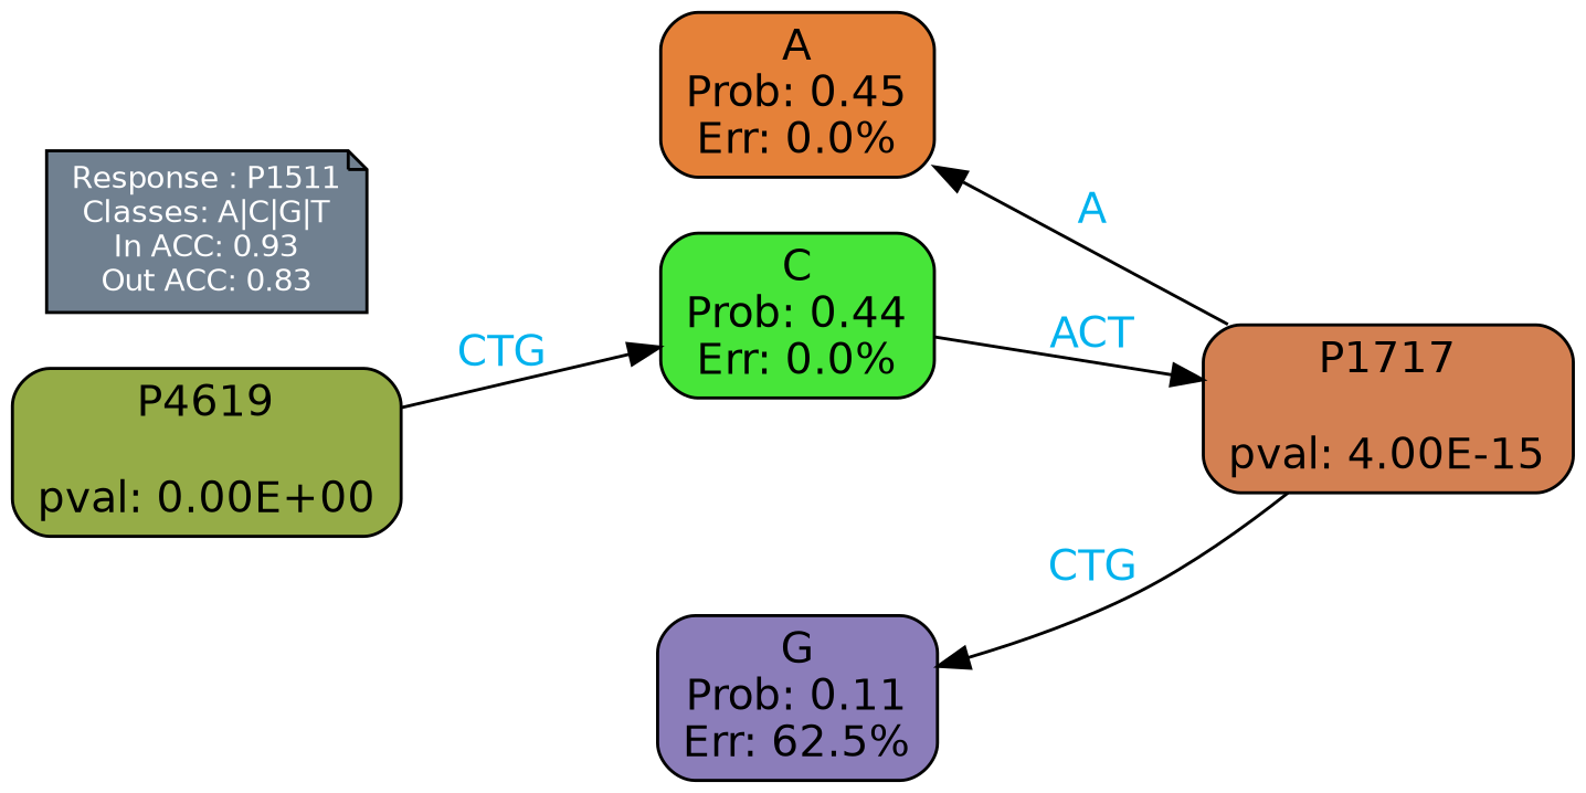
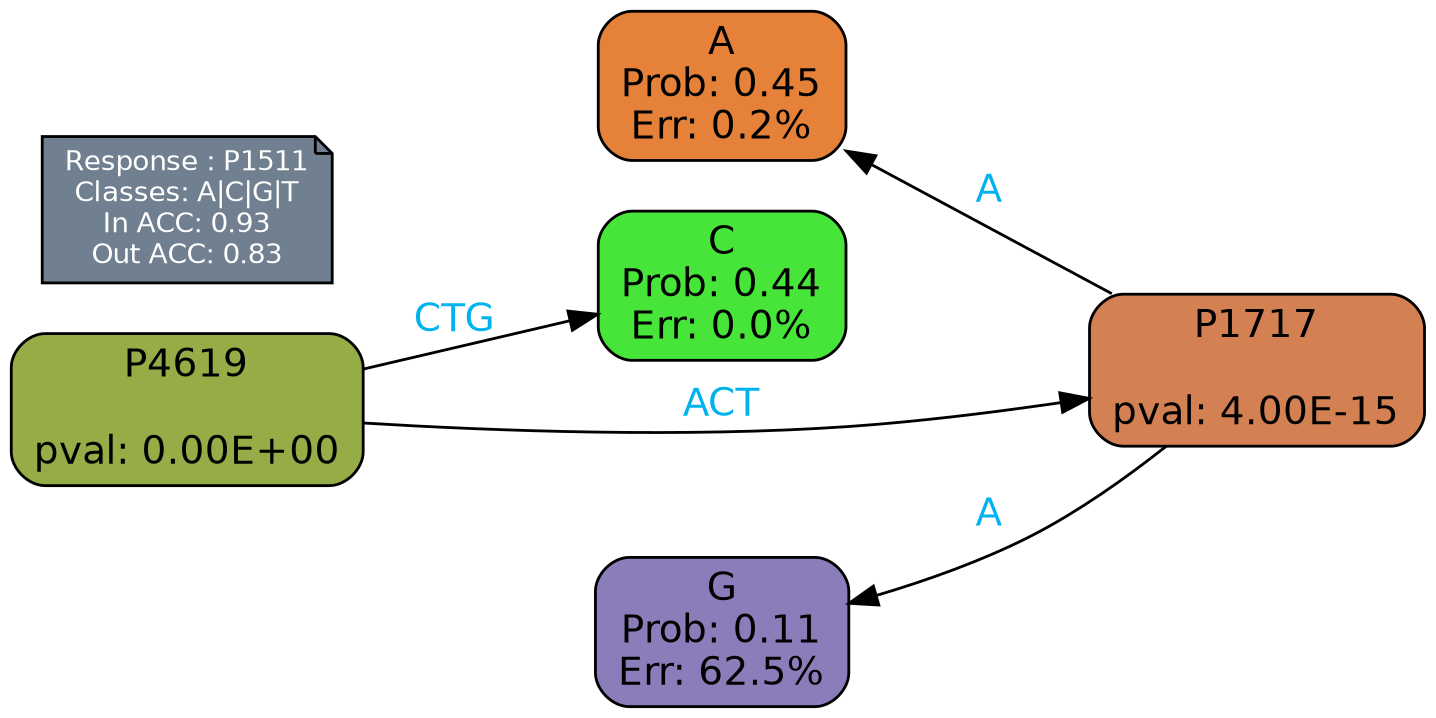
  digraph {
    rankdir=LR
    ranksep=equally
    splines=polylines
    node [color=black fontname=helvetica shape=box style="filled, rounded"]
    edge [fontcolor=deepskyblue2 fontname=helvetica]
-   n1 [fillcolor="#e58139" label="A\nProb: 0.45\nErr: 0.0%"]
+   n1 [fillcolor="#e58139" label="A\nProb: 0.45\nErr: 0.2%"]
    n2 [fillcolor="#8b7dba" label="G\nProb: 0.11\nErr: 62.5%"]
    n3 [fillcolor="#47e539" label="C\nProb: 0.44\nErr: 0.0%"]
    n4 [align=left fillcolor=slategray fontcolor=white fontsize=10 label="Response : P1511\nClasses: A|C|G|T\nIn ACC: 0.93\nOut ACC: 0.83\n" shape=note style=filled]
    n5 [fillcolor="#95ac47" label="P4619\n\npval: 0.00E+00"]
    n6 [fillcolor="#d38052" label="P1717\n\npval: 4.00E-15"]
    subgraph sub_1 {
      rank=same
      n1
      n2
      n3
    }
    subgraph sub_2 {
      rank=same
      n4
      n5
    }
    n5 -> n3 [label=CTG]
-   n3 -> n6 [label=ACT]
+   n5 -> n6 [label=ACT]
    n6 -> n1 [label=A]
-   n6 -> n2 [label=CTG]
+   n6 -> n2 [label=A]
  }
